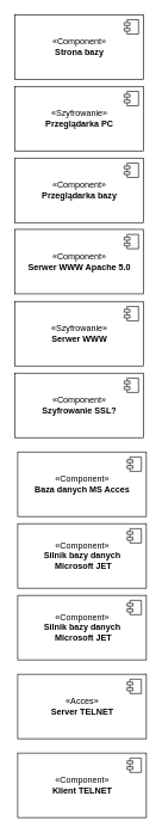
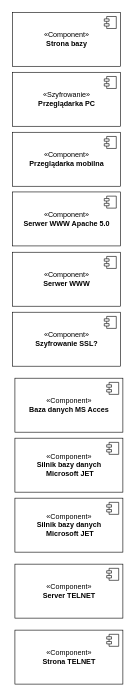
  <mxCell id="0" />
  <mxCell id="1" parent="0" />
  <mxCell id="2" value="«Component»&lt;br&gt;&lt;b&gt;Strona bazy&lt;/b&gt;" style="html=1;dropTarget=0;" vertex="1" parent="1"><mxGeometry x="20" y="20" width="180" height="90" as="geometry" /></mxCell>
  <mxCell id="3" value="" style="shape=module;jettyWidth=8;jettyHeight=4;" vertex="1" parent="2"><mxGeometry x="1" width="20" height="20" relative="1" as="geometry"><mxPoint x="-27" y="7" as="offset" /></mxGeometry></mxCell>
  <mxCell id="4" value="«Szyfrowanie»&lt;br&gt;&lt;b&gt;Przeglądarka PC&lt;/b&gt;" style="html=1;dropTarget=0;" vertex="1" parent="1"><mxGeometry x="20" y="120" width="180" height="90" as="geometry" /></mxCell>
  <mxCell id="5" value="" style="shape=module;jettyWidth=8;jettyHeight=4;" vertex="1" parent="4"><mxGeometry x="1" width="20" height="20" relative="1" as="geometry"><mxPoint x="-27" y="7" as="offset" /></mxGeometry></mxCell>
- <mxCell id="6" value="«Component»&lt;br&gt;&lt;b&gt;Przeglądarka bazy&lt;/b&gt;" style="html=1;dropTarget=0;" vertex="1" parent="1"><mxGeometry x="20" y="220" width="180" height="90" as="geometry" /></mxCell>
+ <mxCell id="6" value="«Component»&lt;br&gt;&lt;b&gt;Przeglądarka mobilna&lt;/b&gt;" style="html=1;dropTarget=0;" vertex="1" parent="1"><mxGeometry x="20" y="220" width="180" height="90" as="geometry" /></mxCell>
  <mxCell id="7" value="" style="shape=module;jettyWidth=8;jettyHeight=4;" vertex="1" parent="6"><mxGeometry x="1" width="20" height="20" relative="1" as="geometry"><mxPoint x="-27" y="7" as="offset" /></mxGeometry></mxCell>
  <mxCell id="8" value="«Component»&lt;br&gt;&lt;b&gt;Serwer WWW Apache 5.0&lt;/b&gt;" style="html=1;dropTarget=0;" vertex="1" parent="1"><mxGeometry x="20" y="319.5" width="180" height="90" as="geometry" /></mxCell>
  <mxCell id="9" value="" style="shape=module;jettyWidth=8;jettyHeight=4;" vertex="1" parent="8"><mxGeometry x="1" width="20" height="20" relative="1" as="geometry"><mxPoint x="-27" y="7" as="offset" /></mxGeometry></mxCell>
- <mxCell id="10" value="«Szyfrowanie»&lt;br&gt;&lt;b&gt;Serwer WWW&lt;/b&gt;" style="html=1;dropTarget=0;" vertex="1" parent="1"><mxGeometry x="20" y="420" width="180" height="90" as="geometry" /></mxCell>
+ <mxCell id="10" value="«Component»&lt;br&gt;&lt;b&gt;Serwer WWW&lt;/b&gt;" style="html=1;dropTarget=0;" vertex="1" parent="1"><mxGeometry x="20" y="420" width="180" height="90" as="geometry" /></mxCell>
  <mxCell id="11" value="" style="shape=module;jettyWidth=8;jettyHeight=4;" vertex="1" parent="10"><mxGeometry x="1" width="20" height="20" relative="1" as="geometry"><mxPoint x="-27" y="7" as="offset" /></mxGeometry></mxCell>
  <mxCell id="12" value="«Component»&lt;br&gt;&lt;b&gt;Szyfrowanie SSL?&lt;/b&gt;" style="html=1;dropTarget=0;" vertex="1" parent="1"><mxGeometry x="20" y="520" width="180" height="90" as="geometry" /></mxCell>
  <mxCell id="13" value="" style="shape=module;jettyWidth=8;jettyHeight=4;" vertex="1" parent="12"><mxGeometry x="1" width="20" height="20" relative="1" as="geometry"><mxPoint x="-27" y="7" as="offset" /></mxGeometry></mxCell>
  <mxCell id="14" value="«Component»&lt;br&gt;&lt;b&gt;Baza danych MS Acces&lt;/b&gt;" style="html=1;dropTarget=0;" vertex="1" parent="1"><mxGeometry x="24" y="630" width="180" height="90" as="geometry" /></mxCell>
  <mxCell id="15" value="" style="shape=module;jettyWidth=8;jettyHeight=4;" vertex="1" parent="14"><mxGeometry x="1" width="20" height="20" relative="1" as="geometry"><mxPoint x="-27" y="7" as="offset" /></mxGeometry></mxCell>
  <mxCell id="16" value="«Component»&lt;br&gt;&lt;b&gt;Silnik bazy danych&lt;br&gt;&amp;nbsp;Microsoft JET&lt;br&gt;&lt;/b&gt;" style="html=1;dropTarget=0;" vertex="1" parent="1"><mxGeometry x="24" y="730" width="180" height="90" as="geometry" /></mxCell>
  <mxCell id="17" value="" style="shape=module;jettyWidth=8;jettyHeight=4;" vertex="1" parent="16"><mxGeometry x="1" width="20" height="20" relative="1" as="geometry"><mxPoint x="-27" y="7" as="offset" /></mxGeometry></mxCell>
  <mxCell id="18" value="«Component»&lt;br&gt;&lt;b&gt;Silnik bazy danych&lt;br&gt;&amp;nbsp;Microsoft JET&lt;br&gt;&lt;/b&gt;" style="html=1;dropTarget=0;" vertex="1" parent="1"><mxGeometry x="24" y="830" width="180" height="90" as="geometry" /></mxCell>
  <mxCell id="19" value="" style="shape=module;jettyWidth=8;jettyHeight=4;" vertex="1" parent="18"><mxGeometry x="1" width="20" height="20" relative="1" as="geometry"><mxPoint x="-27" y="7" as="offset" /></mxGeometry></mxCell>
- <mxCell id="20" value="«Acces»&lt;br&gt;&lt;b&gt;Server TELNET&lt;br&gt;&lt;/b&gt;" style="html=1;dropTarget=0;" vertex="1" parent="1"><mxGeometry x="24" y="940" width="180" height="90" as="geometry" /></mxCell>
+ <mxCell id="20" value="«Component»&lt;br&gt;&lt;b&gt;Server TELNET&lt;br&gt;&lt;/b&gt;" style="html=1;dropTarget=0;" vertex="1" parent="1"><mxGeometry x="24" y="940" width="180" height="90" as="geometry" /></mxCell>
  <mxCell id="21" value="" style="shape=module;jettyWidth=8;jettyHeight=4;" vertex="1" parent="20"><mxGeometry x="1" width="20" height="20" relative="1" as="geometry"><mxPoint x="-27" y="7" as="offset" /></mxGeometry></mxCell>
- <mxCell id="22" value="«Component»&lt;br&gt;&lt;b&gt;Klient TELNET&lt;br&gt;&lt;/b&gt;" style="html=1;dropTarget=0;" vertex="1" parent="1"><mxGeometry x="24" y="1050" width="180" height="90" as="geometry" /></mxCell>
+ <mxCell id="22" value="«Component»&lt;br&gt;&lt;b&gt;Strona TELNET&lt;br&gt;&lt;/b&gt;" style="html=1;dropTarget=0;" vertex="1" parent="1"><mxGeometry x="24" y="1050" width="180" height="90" as="geometry" /></mxCell>
  <mxCell id="23" value="" style="shape=module;jettyWidth=8;jettyHeight=4;" vertex="1" parent="22"><mxGeometry x="1" width="20" height="20" relative="1" as="geometry"><mxPoint x="-27" y="7" as="offset" /></mxGeometry></mxCell>
